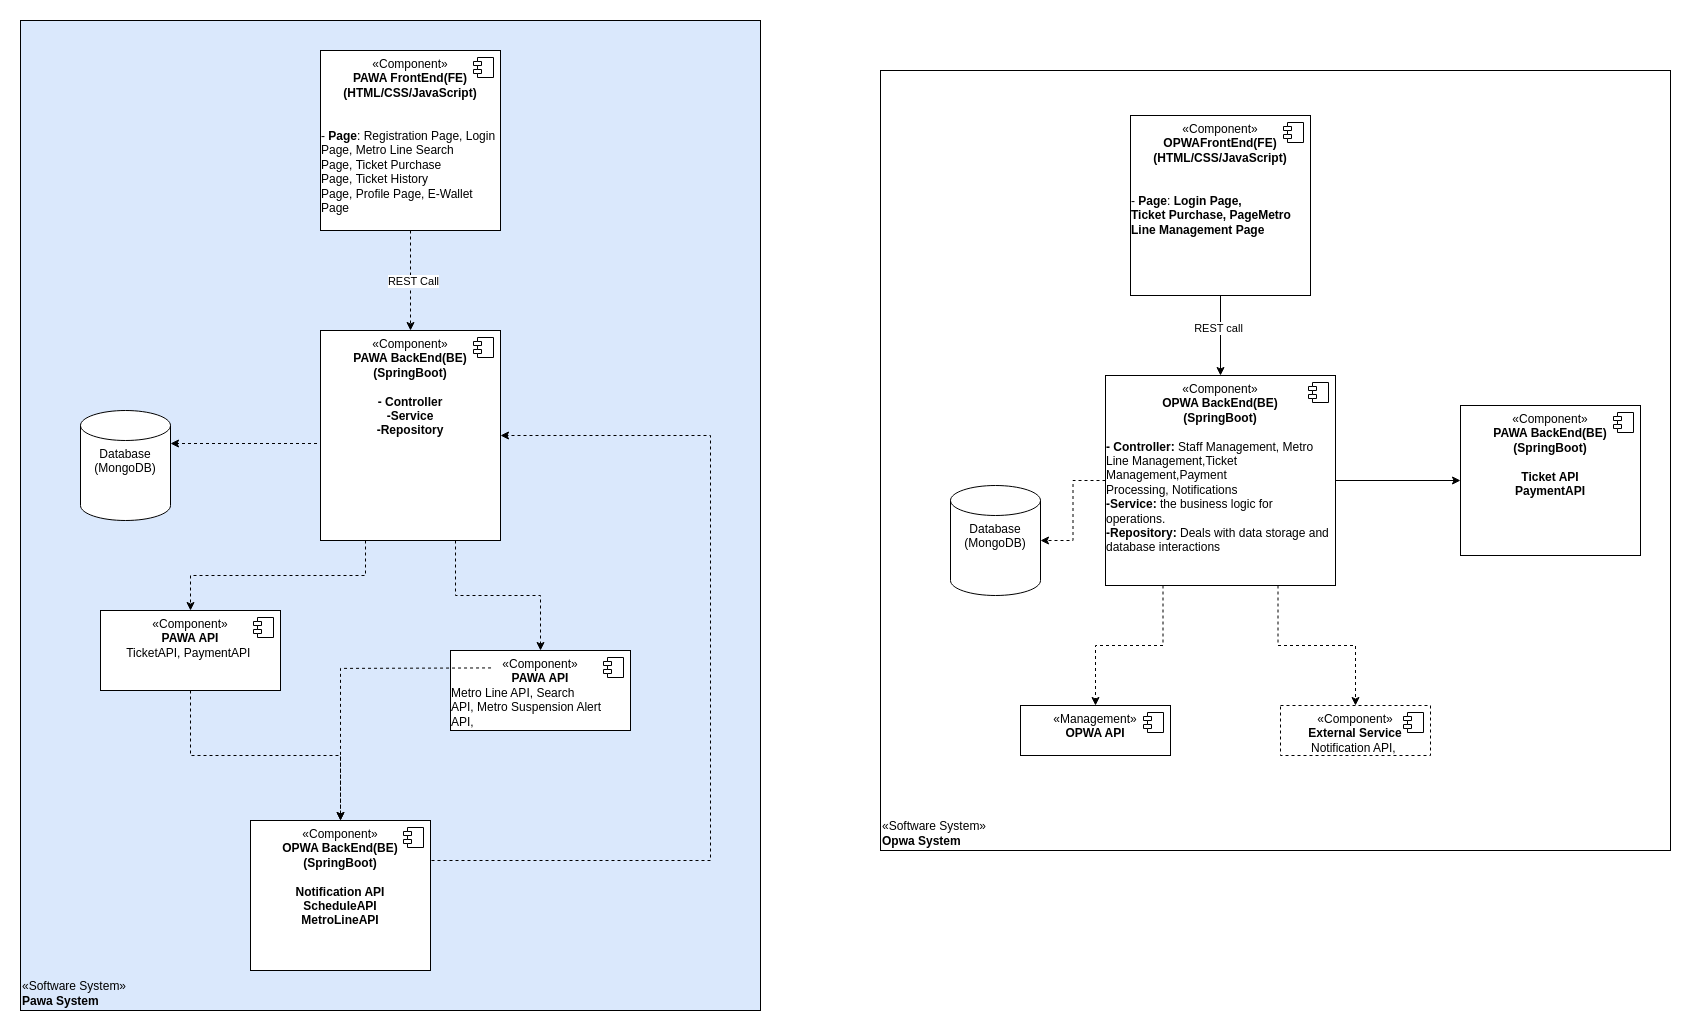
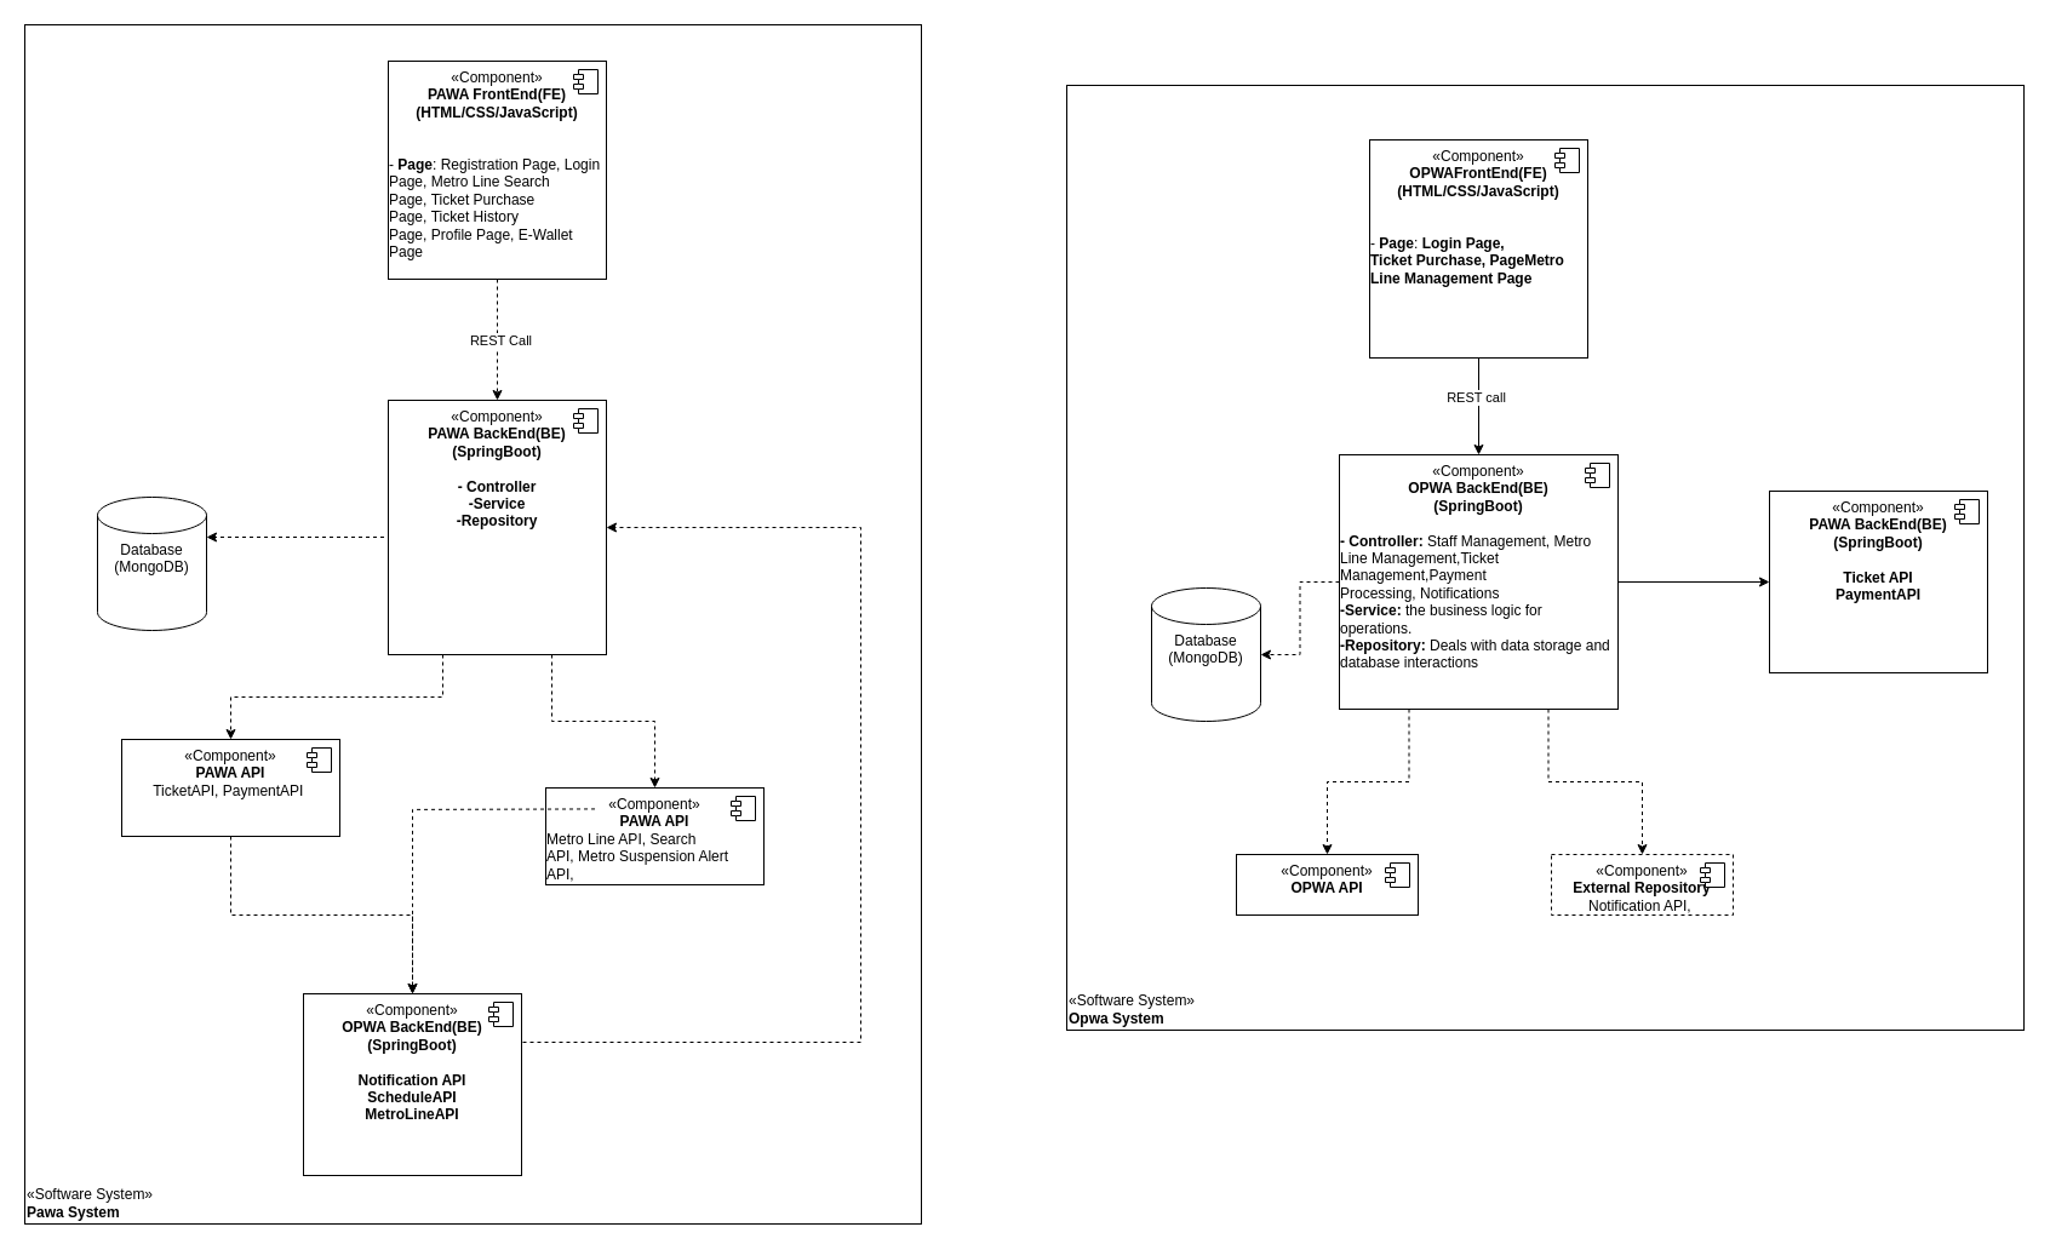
  <mxCell id="0" />
  <mxCell id="1" parent="0" />
  <mxCell id="2" value="«Software System»&lt;br&gt;&lt;b&gt;Opwa System&lt;/b&gt;" style="html=1;whiteSpace=wrap;align=left;verticalAlign=bottom;" vertex="1" parent="1"><mxGeometry x="880" y="70" width="790" height="780" as="geometry" /></mxCell>
- <mxCell id="3" value="«Software System»&lt;br&gt;&lt;b&gt;Pawa System&lt;/b&gt;" style="html=1;whiteSpace=wrap;align=left;verticalAlign=bottom;fillColor=#dae8fc;" vertex="1" parent="1"><mxGeometry x="20" y="20" width="740" height="990" as="geometry" /></mxCell>
+ <mxCell id="3" value="«Software System»&lt;br&gt;&lt;b&gt;Pawa System&lt;/b&gt;" style="html=1;whiteSpace=wrap;align=left;verticalAlign=bottom;" vertex="1" parent="1"><mxGeometry x="20" y="20" width="740" height="990" as="geometry" /></mxCell>
  <mxCell id="4" style="edgeStyle=orthogonalEdgeStyle;rounded=0;orthogonalLoop=1;jettySize=auto;html=1;exitX=0.5;exitY=1;exitDx=0;exitDy=0;entryX=0.5;entryY=0;entryDx=0;entryDy=0;dashed=1;" parent="1" source="6" target="11" edge="1"><mxGeometry relative="1" as="geometry" /></mxCell>
  <mxCell id="5" value="REST Call" style="edgeLabel;html=1;align=center;verticalAlign=middle;resizable=0;points=[];" parent="4" vertex="1" connectable="0"><mxGeometry x="-0.004" y="2" relative="1" as="geometry"><mxPoint as="offset" /></mxGeometry></mxCell>
  <mxCell id="6" value="«Component»&lt;br&gt;&lt;b&gt;PAWA FrontEnd(FE)&lt;/b&gt;&lt;div&gt;&lt;b&gt;(HTML/CSS/JavaScript)&lt;/b&gt;&lt;/div&gt;&lt;div&gt;&lt;b&gt;&lt;br&gt;&lt;/b&gt;&lt;/div&gt;&lt;div&gt;&lt;b&gt;&lt;br&gt;&lt;/b&gt;&lt;/div&gt;&lt;div style=&quot;text-align: left;&quot;&gt;- &lt;b&gt;Page&lt;/b&gt;: Registration Page,&amp;nbsp;&lt;span style=&quot;background-color: transparent; color: light-dark(rgb(0, 0, 0), rgb(255, 255, 255));&quot;&gt;Login Page,&amp;nbsp;&lt;/span&gt;&lt;span style=&quot;background-color: transparent; color: light-dark(rgb(0, 0, 0), rgb(255, 255, 255));&quot;&gt;Metro Line Search Page,&amp;nbsp;&lt;/span&gt;&lt;span style=&quot;background-color: transparent; color: light-dark(rgb(0, 0, 0), rgb(255, 255, 255));&quot;&gt;Ticket Purchase Page,&amp;nbsp;&lt;/span&gt;&lt;span style=&quot;background-color: transparent; color: light-dark(rgb(0, 0, 0), rgb(255, 255, 255));&quot;&gt;Ticket History Page,&amp;nbsp;&lt;/span&gt;&lt;span style=&quot;background-color: transparent; color: light-dark(rgb(0, 0, 0), rgb(255, 255, 255));&quot;&gt;Profile Page,&amp;nbsp;&lt;/span&gt;&lt;span style=&quot;background-color: transparent; color: light-dark(rgb(0, 0, 0), rgb(255, 255, 255));&quot;&gt;E-Wallet Page&lt;/span&gt;&lt;/div&gt;&lt;div style=&quot;text-align: left;&quot;&gt;&lt;br&gt;&lt;/div&gt;" style="html=1;dropTarget=0;whiteSpace=wrap;verticalAlign=top;" parent="1" vertex="1"><mxGeometry x="320" y="50" width="180" height="180" as="geometry" /></mxCell>
  <mxCell id="7" value="" style="shape=module;jettyWidth=8;jettyHeight=4;" parent="6" vertex="1"><mxGeometry x="1" width="20" height="20" relative="1" as="geometry"><mxPoint x="-27" y="7" as="offset" /></mxGeometry></mxCell>
  <mxCell id="8" style="edgeStyle=orthogonalEdgeStyle;rounded=0;orthogonalLoop=1;jettySize=auto;html=1;exitX=0;exitY=0.75;exitDx=0;exitDy=0;dashed=1;" parent="1" source="11" target="13" edge="1"><mxGeometry relative="1" as="geometry"><Array as="points"><mxPoint x="170" y="443" /></Array></mxGeometry></mxCell>
  <mxCell id="9" style="edgeStyle=orthogonalEdgeStyle;rounded=0;orthogonalLoop=1;jettySize=auto;html=1;exitX=0.25;exitY=1;exitDx=0;exitDy=0;entryX=0.5;entryY=0;entryDx=0;entryDy=0;dashed=1;" parent="1" source="11" target="15" edge="1"><mxGeometry relative="1" as="geometry" /></mxCell>
  <mxCell id="10" style="edgeStyle=orthogonalEdgeStyle;rounded=0;orthogonalLoop=1;jettySize=auto;html=1;exitX=0.75;exitY=1;exitDx=0;exitDy=0;dashed=1;" parent="1" source="11" target="17" edge="1"><mxGeometry relative="1" as="geometry" /></mxCell>
  <mxCell id="11" value="«Component»&lt;br&gt;&lt;b&gt;PAWA BackEnd(BE)&lt;/b&gt;&lt;div&gt;&lt;b&gt;(SpringBoot)&lt;/b&gt;&lt;/div&gt;&lt;div&gt;&lt;br&gt;&lt;/div&gt;&lt;div&gt;&lt;b&gt;- Controller&lt;/b&gt;&lt;/div&gt;&lt;div&gt;&lt;b&gt;-Service&lt;/b&gt;&lt;/div&gt;&lt;div&gt;&lt;b&gt;-Repository&lt;/b&gt;&lt;/div&gt;&lt;div style=&quot;text-align: left;&quot;&gt;&lt;br&gt;&lt;/div&gt;" style="html=1;dropTarget=0;whiteSpace=wrap;verticalAlign=top;" parent="1" vertex="1"><mxGeometry x="320" y="330" width="180" height="210" as="geometry" /></mxCell>
  <mxCell id="12" value="" style="shape=module;jettyWidth=8;jettyHeight=4;" parent="11" vertex="1"><mxGeometry x="1" width="20" height="20" relative="1" as="geometry"><mxPoint x="-27" y="7" as="offset" /></mxGeometry></mxCell>
  <mxCell id="13" value="Database&lt;div&gt;(MongoDB)&lt;/div&gt;&lt;div&gt;&lt;br&gt;&lt;/div&gt;&lt;div&gt;&lt;br&gt;&lt;/div&gt;" style="shape=cylinder3;whiteSpace=wrap;html=1;boundedLbl=1;backgroundOutline=1;size=15;verticalAlign=top;align=center;" parent="1" vertex="1"><mxGeometry x="80" y="410" width="90" height="110" as="geometry" /></mxCell>
  <mxCell id="14" style="edgeStyle=orthogonalEdgeStyle;rounded=0;orthogonalLoop=1;jettySize=auto;html=1;exitX=0.5;exitY=1;exitDx=0;exitDy=0;dashed=1;" parent="1" source="15" target="20" edge="1"><mxGeometry relative="1" as="geometry" /></mxCell>
  <mxCell id="15" value="«Component»&lt;br&gt;&lt;b&gt;PAWA API&lt;/b&gt;&lt;div style=&quot;text-align: left;&quot;&gt;TicketAPI, PaymentAPI&amp;nbsp;&lt;/div&gt;" style="html=1;dropTarget=0;whiteSpace=wrap;verticalAlign=top;" parent="1" vertex="1"><mxGeometry x="100" y="610" width="180" height="80" as="geometry" /></mxCell>
  <mxCell id="16" value="" style="shape=module;jettyWidth=8;jettyHeight=4;" parent="15" vertex="1"><mxGeometry x="1" width="20" height="20" relative="1" as="geometry"><mxPoint x="-27" y="7" as="offset" /></mxGeometry></mxCell>
  <mxCell id="17" value="«Component»&lt;br&gt;&lt;b&gt;PAWA API&lt;/b&gt;&lt;div style=&quot;text-align: left;&quot;&gt;&lt;span style=&quot;text-align: center;&quot; data-end=&quot;1261&quot; data-start=&quot;1239&quot;&gt;Metro Line API,&amp;nbsp;&lt;/span&gt;&lt;span style=&quot;background-color: transparent; color: light-dark(rgb(0, 0, 0), rgb(255, 255, 255)); text-align: center;&quot; data-end=&quot;1261&quot; data-start=&quot;1239&quot;&gt;Search&amp;nbsp; API,&amp;nbsp;&lt;/span&gt;&lt;span style=&quot;background-color: transparent; color: light-dark(rgb(0, 0, 0), rgb(255, 255, 255)); text-align: center;&quot; data-end=&quot;1261&quot; data-start=&quot;1239&quot;&gt;Metro Suspension Alert API,&amp;nbsp;&lt;/span&gt;&lt;/div&gt;" style="html=1;dropTarget=0;whiteSpace=wrap;verticalAlign=top;" parent="1" vertex="1"><mxGeometry x="450" y="650" width="180" height="80" as="geometry" /></mxCell>
  <mxCell id="18" value="" style="shape=module;jettyWidth=8;jettyHeight=4;" parent="17" vertex="1"><mxGeometry x="1" width="20" height="20" relative="1" as="geometry"><mxPoint x="-27" y="7" as="offset" /></mxGeometry></mxCell>
  <mxCell id="19" style="edgeStyle=orthogonalEdgeStyle;rounded=0;orthogonalLoop=1;jettySize=auto;html=1;exitX=0.75;exitY=1;exitDx=0;exitDy=0;entryX=1;entryY=0.5;entryDx=0;entryDy=0;dashed=1;" parent="1" source="20" target="11" edge="1"><mxGeometry relative="1" as="geometry"><Array as="points"><mxPoint x="405" y="860" /><mxPoint x="710" y="860" /><mxPoint x="710" y="405" /></Array></mxGeometry></mxCell>
  <mxCell id="20" value="«Component»&lt;br&gt;&lt;b&gt;OPWA BackEnd(BE)&lt;/b&gt;&lt;div&gt;&lt;b&gt;(SpringBoot)&lt;/b&gt;&lt;/div&gt;&lt;div&gt;&lt;br&gt;&lt;/div&gt;&lt;div&gt;&lt;b&gt;Notification API&lt;/b&gt;&lt;/div&gt;&lt;div&gt;&lt;b&gt;ScheduleAPI&lt;/b&gt;&lt;/div&gt;&lt;div&gt;&lt;b&gt;MetroLineAPI&lt;/b&gt;&lt;/div&gt;&lt;div&gt;&lt;b&gt;&lt;br&gt;&lt;/b&gt;&lt;/div&gt;&lt;div style=&quot;text-align: left;&quot;&gt;&lt;br&gt;&lt;/div&gt;" style="html=1;dropTarget=0;whiteSpace=wrap;verticalAlign=top;" parent="1" vertex="1"><mxGeometry x="250" y="820" width="180" height="150" as="geometry" /></mxCell>
  <mxCell id="21" value="" style="shape=module;jettyWidth=8;jettyHeight=4;" parent="20" vertex="1"><mxGeometry x="1" width="20" height="20" relative="1" as="geometry"><mxPoint x="-27" y="7" as="offset" /></mxGeometry></mxCell>
  <mxCell id="22" style="edgeStyle=orthogonalEdgeStyle;rounded=0;orthogonalLoop=1;jettySize=auto;html=1;exitX=0.5;exitY=1;exitDx=0;exitDy=0;dashed=1;" parent="1" target="20" edge="1"><mxGeometry relative="1" as="geometry"><mxPoint x="490.54" y="667.43" as="sourcePoint" /><mxPoint x="370" y="819.98" as="targetPoint" /></mxGeometry></mxCell>
  <mxCell id="23" style="edgeStyle=orthogonalEdgeStyle;rounded=0;orthogonalLoop=1;jettySize=auto;html=1;exitX=0.5;exitY=1;exitDx=0;exitDy=0;" parent="1" source="25" target="31" edge="1"><mxGeometry relative="1" as="geometry" /></mxCell>
  <mxCell id="24" value="REST call" style="edgeLabel;html=1;align=center;verticalAlign=middle;resizable=0;points=[];" parent="23" vertex="1" connectable="0"><mxGeometry x="-0.207" y="-3" relative="1" as="geometry"><mxPoint as="offset" /></mxGeometry></mxCell>
  <mxCell id="25" value="«Component»&lt;br&gt;&lt;b&gt;OPWAFrontEnd(FE)&lt;/b&gt;&lt;div&gt;&lt;b&gt;(HTML/CSS/JavaScript)&lt;/b&gt;&lt;/div&gt;&lt;div&gt;&lt;b&gt;&lt;br&gt;&lt;/b&gt;&lt;/div&gt;&lt;div&gt;&lt;b&gt;&lt;br&gt;&lt;/b&gt;&lt;/div&gt;&lt;div style=&quot;text-align: left;&quot;&gt;- &lt;b&gt;Page&lt;/b&gt;:&amp;nbsp;&lt;b style=&quot;background-color: transparent; color: light-dark(rgb(0, 0, 0), rgb(255, 255, 255));&quot;&gt;Login Page,&amp;nbsp;&lt;/b&gt;&lt;/div&gt;&lt;div style=&quot;text-align: left;&quot;&gt;&lt;b&gt;Ticket Purchase, Page&lt;/b&gt;&lt;b style=&quot;background-color: transparent; color: light-dark(rgb(0, 0, 0), rgb(255, 255, 255));&quot;&gt;Metro Line Management Page&lt;/b&gt;&lt;br&gt;&lt;/div&gt;" style="html=1;dropTarget=0;whiteSpace=wrap;verticalAlign=top;" parent="1" vertex="1"><mxGeometry x="1130" y="115" width="180" height="180" as="geometry" /></mxCell>
  <mxCell id="26" value="" style="shape=module;jettyWidth=8;jettyHeight=4;" parent="25" vertex="1"><mxGeometry x="1" width="20" height="20" relative="1" as="geometry"><mxPoint x="-27" y="7" as="offset" /></mxGeometry></mxCell>
  <mxCell id="27" style="edgeStyle=orthogonalEdgeStyle;rounded=0;orthogonalLoop=1;jettySize=auto;html=1;exitX=0.25;exitY=1;exitDx=0;exitDy=0;dashed=1;" parent="1" source="31" target="33" edge="1"><mxGeometry relative="1" as="geometry" /></mxCell>
  <mxCell id="28" style="edgeStyle=orthogonalEdgeStyle;rounded=0;orthogonalLoop=1;jettySize=auto;html=1;exitX=0.75;exitY=1;exitDx=0;exitDy=0;dashed=1;" parent="1" source="31" target="35" edge="1"><mxGeometry relative="1" as="geometry" /></mxCell>
  <mxCell id="29" style="edgeStyle=orthogonalEdgeStyle;rounded=0;orthogonalLoop=1;jettySize=auto;html=1;exitX=0;exitY=0.5;exitDx=0;exitDy=0;dashed=1;" parent="1" source="31" target="37" edge="1"><mxGeometry relative="1" as="geometry" /></mxCell>
  <mxCell id="30" style="edgeStyle=orthogonalEdgeStyle;rounded=0;orthogonalLoop=1;jettySize=auto;html=1;" parent="1" source="31" target="38" edge="1"><mxGeometry relative="1" as="geometry" /></mxCell>
  <mxCell id="31" value="«Component»&lt;br&gt;&lt;b&gt;OPWA BackEnd(BE)&lt;/b&gt;&lt;div&gt;&lt;b&gt;(SpringBoot)&lt;/b&gt;&lt;/div&gt;&lt;div&gt;&lt;br&gt;&lt;/div&gt;&lt;div style=&quot;text-align: left;&quot;&gt;&lt;b&gt;- Controller:&amp;nbsp;&lt;/b&gt;&lt;span style=&quot;background-color: transparent; color: light-dark(rgb(0, 0, 0), rgb(255, 255, 255));&quot; data-end=&quot;619&quot; data-start=&quot;599&quot;&gt;Staff Management,&amp;nbsp;&lt;/span&gt;&lt;span style=&quot;background-color: transparent; color: light-dark(rgb(0, 0, 0), rgb(255, 255, 255));&quot; data-end=&quot;652&quot; data-start=&quot;627&quot;&gt;Metro Line Management,&lt;/span&gt;&lt;span style=&quot;background-color: transparent; color: light-dark(rgb(0, 0, 0), rgb(255, 255, 255));&quot; data-end=&quot;681&quot; data-start=&quot;660&quot;&gt;Ticket Management,&lt;/span&gt;&lt;span style=&quot;background-color: transparent; color: light-dark(rgb(0, 0, 0), rgb(255, 255, 255));&quot; data-end=&quot;711&quot; data-start=&quot;689&quot;&gt;Payment Processing,&amp;nbsp;&lt;/span&gt;&lt;span style=&quot;background-color: transparent; color: light-dark(rgb(0, 0, 0), rgb(255, 255, 255));&quot; data-end=&quot;736&quot; data-start=&quot;719&quot;&gt;Notifications&lt;/span&gt;&lt;/div&gt;&lt;div style=&quot;text-align: left;&quot;&gt;&lt;b style=&quot;background-color: transparent; color: light-dark(rgb(0, 0, 0), rgb(255, 255, 255));&quot;&gt;-Service:&amp;nbsp;&lt;/b&gt;&lt;span style=&quot;background-color: transparent; color: light-dark(rgb(0, 0, 0), rgb(255, 255, 255)); text-align: center;&quot;&gt;the business logic for operations.&lt;/span&gt;&lt;/div&gt;&lt;div style=&quot;text-align: left;&quot;&gt;&lt;b&gt;-Repository:&amp;nbsp;&lt;/b&gt;&lt;span style=&quot;background-color: transparent; color: light-dark(rgb(0, 0, 0), rgb(255, 255, 255)); text-align: center;&quot;&gt;Deals with &lt;/span&gt;&lt;span style=&quot;background-color: transparent; color: light-dark(rgb(0, 0, 0), rgb(255, 255, 255)); text-align: center;&quot; data-end=&quot;930&quot; data-start=&quot;914&quot;&gt;data storage&lt;/span&gt;&lt;span style=&quot;background-color: transparent; color: light-dark(rgb(0, 0, 0), rgb(255, 255, 255)); text-align: center;&quot;&gt; and &lt;/span&gt;&lt;span style=&quot;background-color: transparent; color: light-dark(rgb(0, 0, 0), rgb(255, 255, 255)); text-align: center;&quot; data-end=&quot;960&quot; data-start=&quot;935&quot;&gt;database interactions&lt;/span&gt;&lt;/div&gt;&lt;div style=&quot;text-align: left;&quot;&gt;&lt;br&gt;&lt;/div&gt;" style="html=1;dropTarget=0;whiteSpace=wrap;verticalAlign=top;" parent="1" vertex="1"><mxGeometry x="1105" y="375" width="230" height="210" as="geometry" /></mxCell>
  <mxCell id="32" value="" style="shape=module;jettyWidth=8;jettyHeight=4;" parent="31" vertex="1"><mxGeometry x="1" width="20" height="20" relative="1" as="geometry"><mxPoint x="-27" y="7" as="offset" /></mxGeometry></mxCell>
- <mxCell id="33" value="«Management»&lt;br&gt;&lt;b&gt;OPWA API&lt;/b&gt;" style="html=1;dropTarget=0;whiteSpace=wrap;verticalAlign=top;" parent="1" vertex="1"><mxGeometry x="1020" y="705" width="150" height="50" as="geometry" /></mxCell>
+ <mxCell id="33" value="«Component»&lt;br&gt;&lt;b&gt;OPWA API&lt;/b&gt;" style="html=1;dropTarget=0;whiteSpace=wrap;verticalAlign=top;" parent="1" vertex="1"><mxGeometry x="1020" y="705" width="150" height="50" as="geometry" /></mxCell>
  <mxCell id="34" value="" style="shape=module;jettyWidth=8;jettyHeight=4;" parent="33" vertex="1"><mxGeometry x="1" width="20" height="20" relative="1" as="geometry"><mxPoint x="-27" y="7" as="offset" /></mxGeometry></mxCell>
- <mxCell id="35" value="«Component»&lt;br&gt;&lt;b&gt;External Service&lt;/b&gt;&lt;div&gt;Notification API,&amp;nbsp;&lt;b&gt;&lt;/b&gt;&lt;/div&gt;" style="html=1;dropTarget=0;whiteSpace=wrap;verticalAlign=top;dashed=1;" parent="1" vertex="1"><mxGeometry x="1280" y="705" width="150" height="50" as="geometry" /></mxCell>
+ <mxCell id="35" value="«Component»&lt;br&gt;&lt;b&gt;External Repository&lt;/b&gt;&lt;div&gt;Notification API,&amp;nbsp;&lt;b&gt;&lt;/b&gt;&lt;/div&gt;" style="html=1;dropTarget=0;whiteSpace=wrap;verticalAlign=top;dashed=1;" parent="1" vertex="1"><mxGeometry x="1280" y="705" width="150" height="50" as="geometry" /></mxCell>
  <mxCell id="36" value="" style="shape=module;jettyWidth=8;jettyHeight=4;" parent="35" vertex="1"><mxGeometry x="1" width="20" height="20" relative="1" as="geometry"><mxPoint x="-27" y="7" as="offset" /></mxGeometry></mxCell>
  <mxCell id="37" value="Database&lt;div&gt;(MongoDB)&lt;/div&gt;&lt;div&gt;&lt;br&gt;&lt;/div&gt;&lt;div&gt;&lt;br&gt;&lt;/div&gt;" style="shape=cylinder3;whiteSpace=wrap;html=1;boundedLbl=1;backgroundOutline=1;size=15;verticalAlign=top;align=center;" parent="1" vertex="1"><mxGeometry x="950" y="485" width="90" height="110" as="geometry" /></mxCell>
  <mxCell id="38" value="«Component»&lt;br&gt;&lt;b&gt;PAWA BackEnd(BE)&lt;/b&gt;&lt;div&gt;&lt;b&gt;(SpringBoot)&lt;/b&gt;&lt;/div&gt;&lt;div&gt;&lt;br&gt;&lt;/div&gt;&lt;div&gt;&lt;strong style=&quot;background-color: transparent; color: light-dark(rgb(0, 0, 0), rgb(255, 255, 255));&quot; data-end=&quot;247&quot; data-start=&quot;228&quot;&gt;Ticket &lt;/strong&gt;&lt;b&gt;API&lt;/b&gt;&lt;/div&gt;&lt;div&gt;&lt;b&gt;PaymentAPI&lt;/b&gt;&lt;/div&gt;&lt;div&gt;&lt;br&gt;&lt;/div&gt;&lt;div&gt;&lt;b&gt;&lt;br&gt;&lt;/b&gt;&lt;/div&gt;&lt;div style=&quot;text-align: left;&quot;&gt;&lt;br&gt;&lt;/div&gt;" style="html=1;dropTarget=0;whiteSpace=wrap;verticalAlign=top;" parent="1" vertex="1"><mxGeometry x="1460" y="405" width="180" height="150" as="geometry" /></mxCell>
  <mxCell id="39" value="" style="shape=module;jettyWidth=8;jettyHeight=4;" parent="38" vertex="1"><mxGeometry x="1" width="20" height="20" relative="1" as="geometry"><mxPoint x="-27" y="7" as="offset" /></mxGeometry></mxCell>
